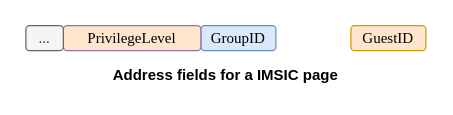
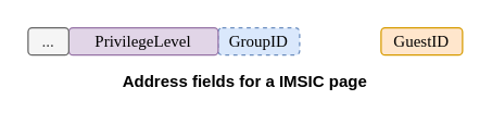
  <mxCell id="0" />
  <mxCell id="1" parent="0" />
- <mxCell id="2" value="GroupID" style="rounded=1;whiteSpace=wrap;html=1;fillColor=#dae8fc;strokeColor=#6c8ebf;align=center;fontFamily=mono;" parent="1" vertex="1"><mxGeometry x="160" y="20" width="60" height="20" as="geometry" /></mxCell>
+ <mxCell id="2" value="GroupID" style="rounded=1;whiteSpace=wrap;html=1;fillColor=#dae8fc;strokeColor=#6c8ebf;align=center;fontFamily=mono;dashed=1;" parent="1" vertex="1"><mxGeometry x="160" y="20" width="60" height="20" as="geometry" /></mxCell>
  <mxCell id="3" value="GuestID" style="rounded=1;whiteSpace=wrap;html=1;fillColor=#ffe6cc;strokeColor=#d79b00;align=center;fontFamily=mono;" parent="1" vertex="1"><mxGeometry x="280" y="20" width="60" height="20" as="geometry" /></mxCell>
- <mxCell id="4" value="PrivilegeLevel" style="rounded=1;whiteSpace=wrap;html=1;fillColor=#ffe6cc;strokeColor=#9673a6;align=center;fontFamily=mono;" parent="1" vertex="1"><mxGeometry x="50" y="20" width="110" height="20" as="geometry" /></mxCell>
+ <mxCell id="4" value="PrivilegeLevel" style="rounded=1;whiteSpace=wrap;html=1;fillColor=#e1d5e7;strokeColor=#9673a6;align=center;fontFamily=mono;" parent="1" vertex="1"><mxGeometry x="50" y="20" width="110" height="20" as="geometry" /></mxCell>
  <mxCell id="5" value="..." style="rounded=1;whiteSpace=wrap;html=1;fillColor=#f5f5f5;strokeColor=#666666;align=center;fontFamily=mono;fontColor=#333333;" parent="1" vertex="1"><mxGeometry x="20" y="20" width="30" height="20" as="geometry" /></mxCell>
  <mxCell id="6" value="&lt;b&gt;Address fields for a IMSIC page&lt;/b&gt;" style="text;html=1;align=center;verticalAlign=middle;whiteSpace=wrap;rounded=0;" parent="1" vertex="1"><mxGeometry x="40" y="50" width="280" height="20" as="geometry" /></mxCell>
